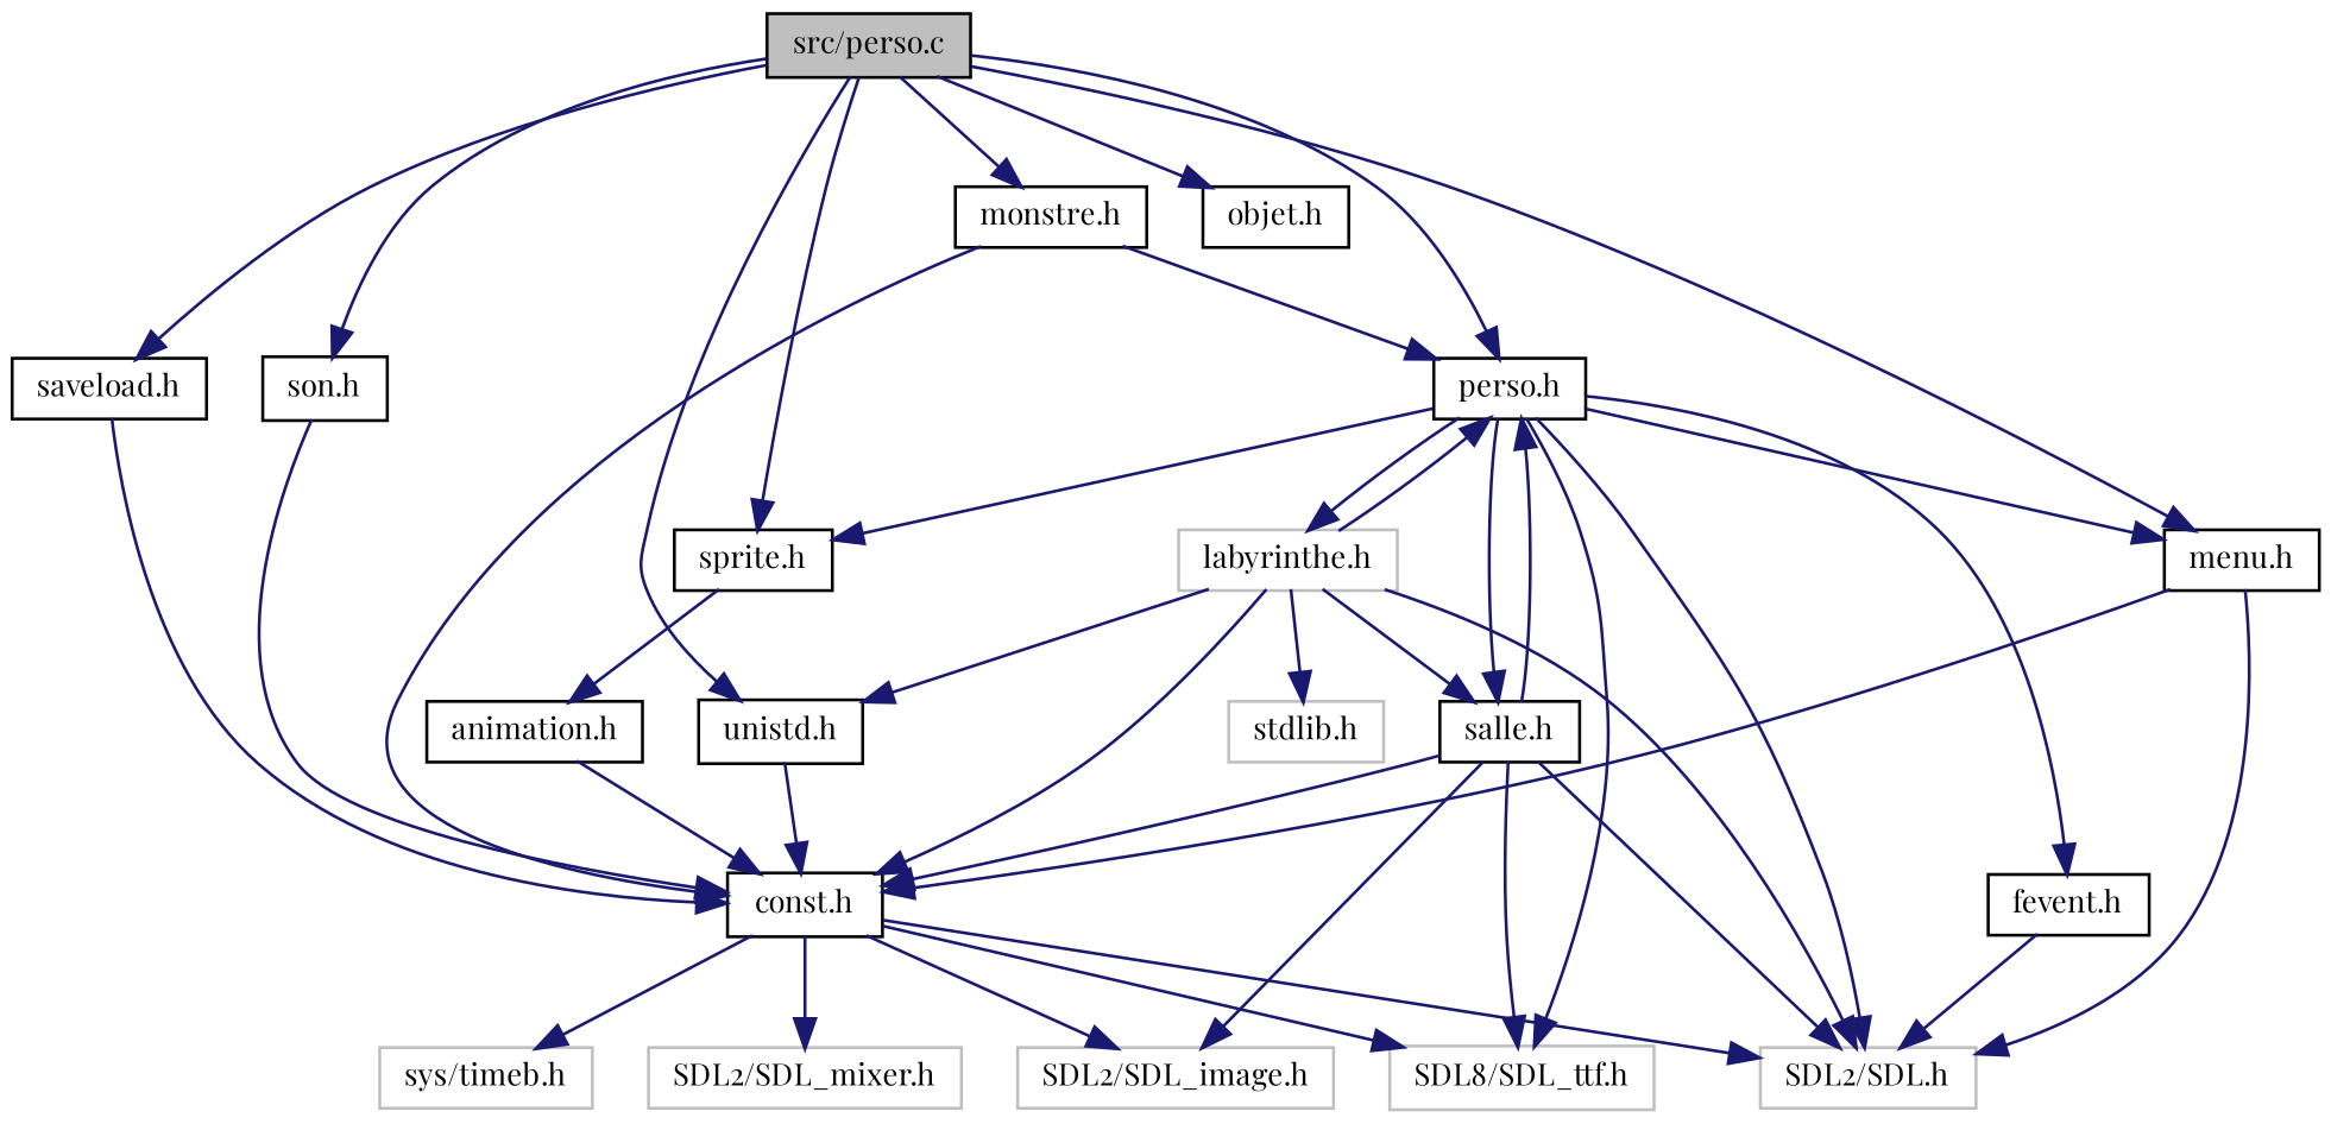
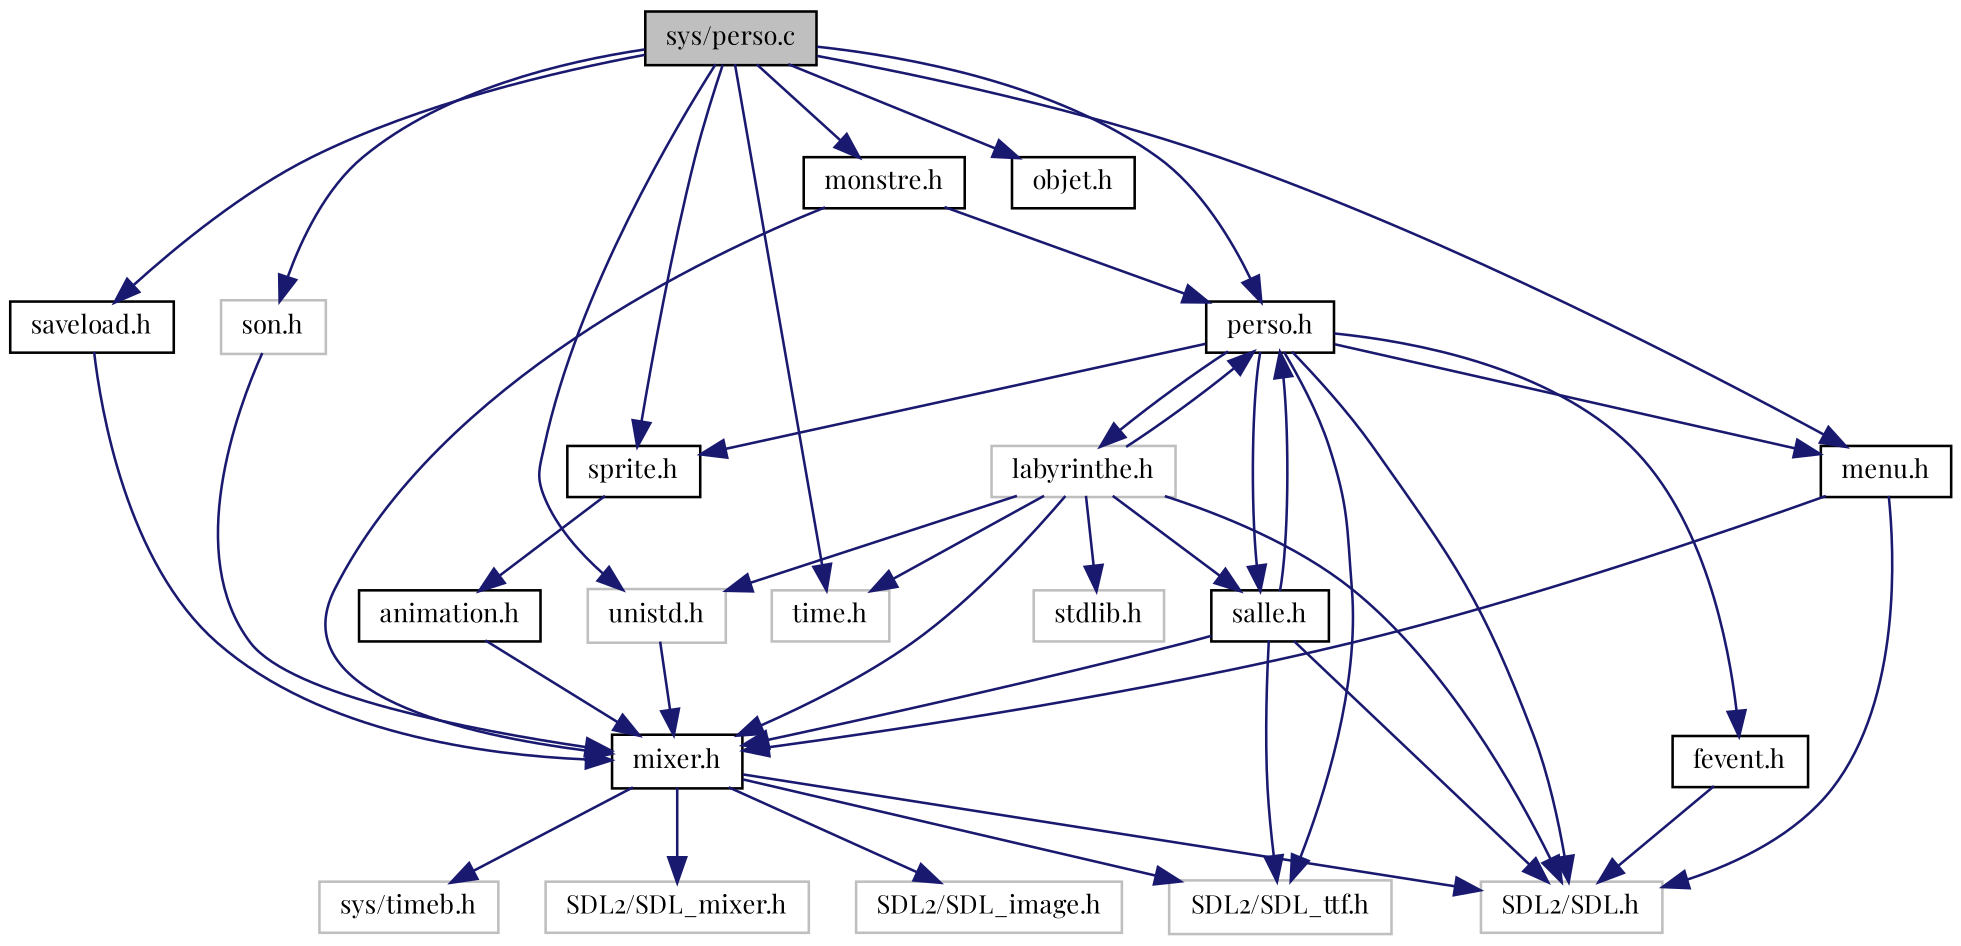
  digraph {
    fontname="Playfair Display"
    node [color=black fillcolor=white fontname="Playfair Display" fontsize=10 shape=record style=filled]
    edge [color=midnightblue fontname="Playfair Display" fontsize=10 labelfontname=Helvetica labelfontsize=10 style=solid]
-   n1 [fillcolor=grey75 fontcolor=black height=0.2 label="src/perso.c" width=0.4]
+   n1 [fillcolor=grey75 fontcolor=black height=0.2 label="sys/perso.c" width=0.4]
    n2 [height=0.2 label="perso.h" width=0.4]
    n3 [height=0.2 label="menu.h" width=0.4]
-   n5 [height=0.2 label="unistd.h" width=0.4]
+   n4 [color=grey75 height=0.2 label="time.h" width=0.4]
+   n5 [color=grey75 height=0.2 label="unistd.h" width=0.4]
    n6 [height=0.2 label="sprite.h" width=0.4]
    n7 [height=0.2 label="saveload.h" width=0.4]
    n8 [height=0.2 label="objet.h" width=0.4]
-   n9 [height=0.2 label="son.h" width=0.4]
+   n9 [color=grey75 height=0.2 label="son.h" width=0.4]
    n10 [height=0.2 label="monstre.h" width=0.4]
    n11 [height=0.2 label="salle.h" width=0.4]
    n12 [color=grey75 height=0.2 label="SDL2/SDL.h" width=0.4]
-   n13 [color=grey75 height=0.2 label="SDL8/SDL_ttf.h" width=0.4]
+   n13 [color=grey75 height=0.2 label="SDL2/SDL_ttf.h" width=0.4]
    n14 [height=0.2 label="fevent.h" width=0.4]
    n15 [color=grey75 height=0.2 label="labyrinthe.h" width=0.4]
-   n16 [height=0.2 label="const.h" width=0.4]
+   n16 [height=0.2 label="mixer.h" width=0.4]
    n17 [height=0.2 label="animation.h" width=0.4]
    n18 [color=grey75 height=0.2 label="SDL2/SDL_image.h" width=0.4]
    n19 [color=grey75 height=0.2 label="stdlib.h" width=0.4]
    n20 [color=grey75 height=0.2 label="SDL2/SDL_mixer.h" width=0.4]
    n21 [color=grey75 height=0.2 label="sys/timeb.h" width=0.4]
    n1 -> n2
    n1 -> n3
+   n1 -> n4
    n1 -> n5
    n1 -> n6
    n1 -> n7
    n1 -> n8
    n1 -> n9
    n1 -> n10
    n2 -> n3
    n2 -> n6
    n2 -> n11
    n2 -> n12
    n2 -> n13
    n2 -> n14
    n2 -> n15
    n3 -> n12
    n3 -> n16
    n5 -> n16
    n6 -> n17
    n7 -> n16
    n9 -> n16
    n10 -> n2
    n10 -> n16
    n11 -> n2
    n11 -> n12
    n11 -> n13
    n11 -> n16
-   n11 -> n18
    n14 -> n12
    n15 -> n2
+   n15 -> n4
    n15 -> n5
    n15 -> n11
    n15 -> n12
    n15 -> n16
    n15 -> n19
    n16 -> n12
    n16 -> n13
    n16 -> n18
    n16 -> n20
    n16 -> n21
    n17 -> n16
  }
